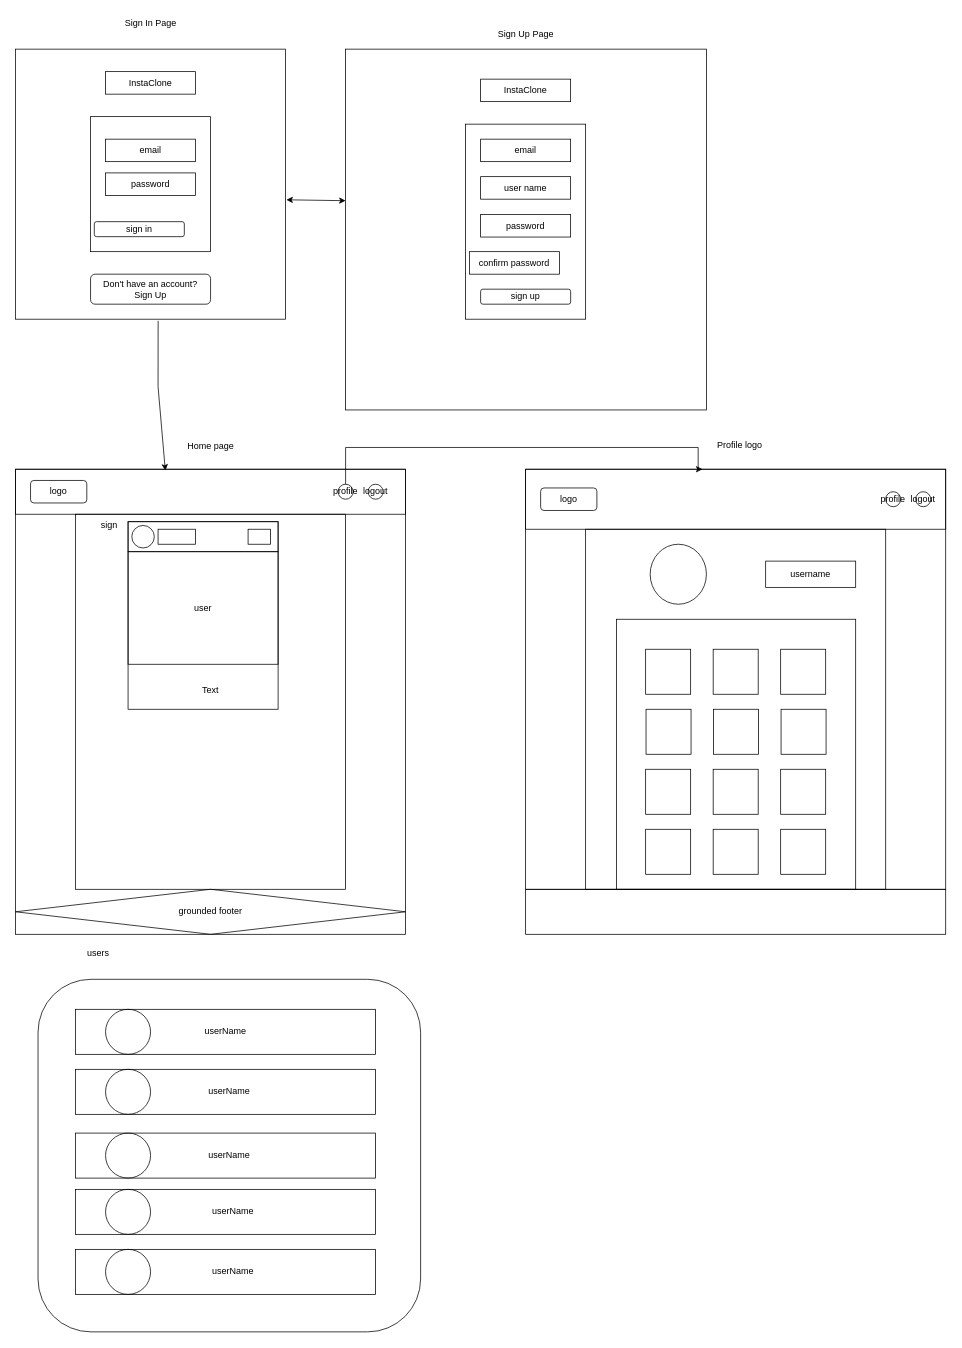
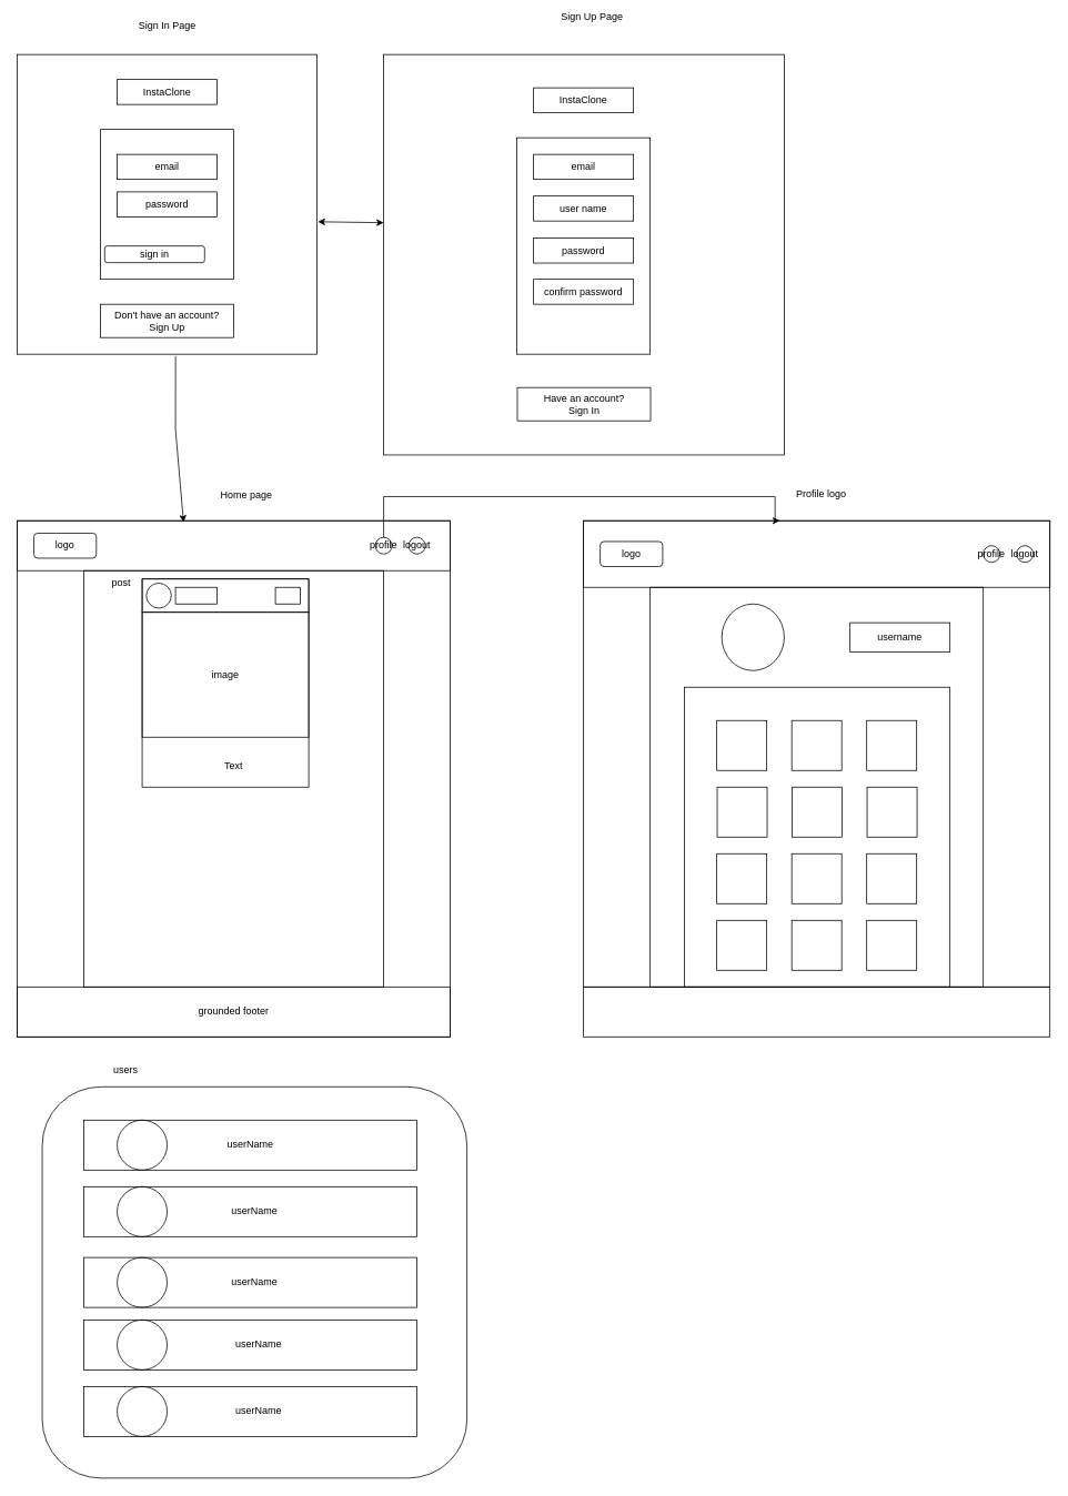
  <mxCell id="0" />
  <mxCell id="1" parent="0" />
  <mxCell id="2" value="" style="edgeStyle=orthogonalEdgeStyle;rounded=0;orthogonalLoop=1;jettySize=auto;html=1;strokeColor=none;startArrow=classic;startFill=1;" parent="1" source="3" target="12" edge="1"><mxGeometry relative="1" as="geometry" /></mxCell>
  <mxCell id="3" value="" style="whiteSpace=wrap;html=1;aspect=fixed;fillColor=none;" parent="1" vertex="1"><mxGeometry x="20" y="65" width="360" height="360" as="geometry" /></mxCell>
  <mxCell id="4" style="edgeStyle=orthogonalEdgeStyle;rounded=0;orthogonalLoop=1;jettySize=auto;html=1;exitX=0.5;exitY=1;exitDx=0;exitDy=0;" parent="1" source="3" target="3" edge="1"><mxGeometry relative="1" as="geometry" /></mxCell>
  <mxCell id="5" value="Sign In Page" style="text;html=1;align=center;verticalAlign=middle;resizable=0;points=[];autosize=1;strokeColor=none;fillColor=none;" parent="1" vertex="1"><mxGeometry x="160" y="20" width="80" height="20" as="geometry" /></mxCell>
  <mxCell id="6" value="" style="rounded=0;whiteSpace=wrap;html=1;fillColor=none;" parent="1" vertex="1"><mxGeometry x="120" y="155" width="160" height="180" as="geometry" /></mxCell>
  <mxCell id="7" value="InstaClone" style="rounded=0;whiteSpace=wrap;html=1;fillColor=none;" parent="1" vertex="1"><mxGeometry x="140" y="95" width="120" height="30" as="geometry" /></mxCell>
  <mxCell id="8" value="email" style="rounded=0;whiteSpace=wrap;html=1;fillColor=none;" parent="1" vertex="1"><mxGeometry x="140" y="185" width="120" height="30" as="geometry" /></mxCell>
  <mxCell id="9" value="password" style="rounded=0;whiteSpace=wrap;html=1;fillColor=none;" parent="1" vertex="1"><mxGeometry x="140" y="230" width="120" height="30" as="geometry" /></mxCell>
  <mxCell id="10" value="sign in" style="rounded=1;whiteSpace=wrap;html=1;fillColor=none;" parent="1" vertex="1"><mxGeometry x="125" y="295" width="120" height="20" as="geometry" /></mxCell>
- <mxCell id="11" value="Don't have an account? &lt;br&gt;Sign Up" style="whiteSpace=wrap;html=1;fillColor=none;rounded=1;" parent="1" vertex="1"><mxGeometry x="120" y="365" width="160" height="40" as="geometry" /></mxCell>
+ <mxCell id="11" value="Don't have an account? &lt;br&gt;Sign Up" style="rounded=0;whiteSpace=wrap;html=1;fillColor=none;" parent="1" vertex="1"><mxGeometry x="120" y="365" width="160" height="40" as="geometry" /></mxCell>
  <mxCell id="12" value="" style="whiteSpace=wrap;html=1;aspect=fixed;fillColor=none;" parent="1" vertex="1"><mxGeometry x="460" y="65" width="481" height="481" as="geometry" /></mxCell>
  <mxCell id="13" style="edgeStyle=orthogonalEdgeStyle;rounded=0;orthogonalLoop=1;jettySize=auto;html=1;exitX=0.5;exitY=1;exitDx=0;exitDy=0;" parent="1" source="12" target="12" edge="1"><mxGeometry relative="1" as="geometry" /></mxCell>
- <mxCell id="14" value="Sign Up Page" style="text;html=1;align=center;verticalAlign=middle;resizable=0;points=[];autosize=1;strokeColor=none;fillColor=none;" parent="1" vertex="1"><mxGeometry x="655" y="35" width="90" height="20" as="geometry" /></mxCell>
+ <mxCell id="14" value="Sign Up Page" style="text;html=1;align=center;verticalAlign=middle;resizable=0;points=[];autosize=1;strokeColor=none;fillColor=none;" parent="1" vertex="1"><mxGeometry x="665" y="10" width="90" height="20" as="geometry" /></mxCell>
  <mxCell id="15" value="" style="rounded=0;whiteSpace=wrap;html=1;fillColor=none;" parent="1" vertex="1"><mxGeometry x="620" y="165" width="160" height="260" as="geometry" /></mxCell>
  <mxCell id="16" value="InstaClone" style="rounded=0;whiteSpace=wrap;html=1;fillColor=none;" parent="1" vertex="1"><mxGeometry x="640" y="105" width="120" height="30" as="geometry" /></mxCell>
  <mxCell id="17" value="email" style="rounded=0;whiteSpace=wrap;html=1;fillColor=none;" parent="1" vertex="1"><mxGeometry x="640" y="185" width="120" height="30" as="geometry" /></mxCell>
  <mxCell id="18" value="password" style="rounded=0;whiteSpace=wrap;html=1;fillColor=none;" parent="1" vertex="1"><mxGeometry x="640" y="285.5" width="120" height="30" as="geometry" /></mxCell>
- <mxCell id="19" value="sign up" style="rounded=1;whiteSpace=wrap;html=1;fillColor=none;" parent="1" vertex="1"><mxGeometry x="640" y="385" width="120" height="20" as="geometry" /></mxCell>
- <mxCell id="21" value="confirm password" style="rounded=0;whiteSpace=wrap;html=1;fillColor=none;" parent="1" vertex="1"><mxGeometry x="625" y="335" width="120" height="30" as="geometry" /></mxCell>
+ <mxCell id="20" value="Have an account? &lt;br&gt;Sign In" style="rounded=0;whiteSpace=wrap;html=1;fillColor=none;" parent="1" vertex="1"><mxGeometry x="620.5" y="465" width="160" height="40" as="geometry" /></mxCell>
+ <mxCell id="21" value="confirm password" style="rounded=0;whiteSpace=wrap;html=1;fillColor=none;" parent="1" vertex="1"><mxGeometry x="640" y="335" width="120" height="30" as="geometry" /></mxCell>
  <mxCell id="22" value="user name" style="rounded=0;whiteSpace=wrap;html=1;fillColor=none;" parent="1" vertex="1"><mxGeometry x="640" y="235" width="120" height="30" as="geometry" /></mxCell>
  <mxCell id="23" value="" style="rounded=0;whiteSpace=wrap;html=1;fillColor=none;" parent="1" vertex="1"><mxGeometry x="20" y="625" width="520" height="620" as="geometry" /></mxCell>
- <mxCell id="24" value="Home page" style="text;html=1;align=center;verticalAlign=middle;resizable=0;points=[];autosize=1;strokeColor=none;fillColor=none;" parent="1" vertex="1"><mxGeometry x="240" y="585" width="80" height="20" as="geometry" /></mxCell>
+ <mxCell id="24" value="Home page" style="text;html=1;align=center;verticalAlign=middle;resizable=0;points=[];autosize=1;strokeColor=none;fillColor=none;" parent="1" vertex="1"><mxGeometry x="255" y="585" width="80" height="20" as="geometry" /></mxCell>
  <mxCell id="25" value="" style="endArrow=classic;startArrow=classic;html=1;rounded=0;entryX=0;entryY=0.42;entryDx=0;entryDy=0;entryPerimeter=0;exitX=1.003;exitY=0.558;exitDx=0;exitDy=0;exitPerimeter=0;" parent="1" source="3" target="12" edge="1"><mxGeometry width="50" height="50" relative="1" as="geometry"><mxPoint x="390" y="264" as="sourcePoint" /><mxPoint x="430" y="210" as="targetPoint" /></mxGeometry></mxCell>
  <mxCell id="26" value="" style="endArrow=classic;html=1;rounded=0;entryX=0.384;entryY=0.003;entryDx=0;entryDy=0;entryPerimeter=0;exitX=0.528;exitY=1.006;exitDx=0;exitDy=0;exitPerimeter=0;" parent="1" source="3" target="23" edge="1"><mxGeometry width="50" height="50" relative="1" as="geometry"><mxPoint x="212" y="435" as="sourcePoint" /><mxPoint x="450" y="455" as="targetPoint" /><Array as="points"><mxPoint x="210" y="515" /></Array></mxGeometry></mxCell>
  <mxCell id="27" value="" style="rounded=0;whiteSpace=wrap;html=1;fillColor=none;" parent="1" vertex="1"><mxGeometry x="20" y="625" width="520" height="60" as="geometry" /></mxCell>
  <mxCell id="28" value="logout" style="ellipse;whiteSpace=wrap;html=1;fillColor=none;" parent="1" vertex="1"><mxGeometry x="490" y="645" width="20" height="20" as="geometry" /></mxCell>
  <mxCell id="29" value="" style="edgeStyle=orthogonalEdgeStyle;rounded=0;orthogonalLoop=1;jettySize=auto;html=1;entryX=0.421;entryY=0;entryDx=0;entryDy=0;entryPerimeter=0;" parent="1" source="30" target="43" edge="1"><mxGeometry relative="1" as="geometry"><Array as="points"><mxPoint x="460" y="596" /><mxPoint x="930" y="596" /><mxPoint x="930" y="625" /></Array></mxGeometry></mxCell>
  <mxCell id="30" value="profile" style="ellipse;whiteSpace=wrap;html=1;fillColor=none;" parent="1" vertex="1"><mxGeometry x="450" y="645" width="20" height="20" as="geometry" /></mxCell>
  <mxCell id="31" value="logo" style="rounded=1;whiteSpace=wrap;html=1;fillColor=none;" parent="1" vertex="1"><mxGeometry x="40" y="640" width="75" height="30" as="geometry" /></mxCell>
  <mxCell id="32" value="" style="rounded=0;whiteSpace=wrap;html=1;fillColor=none;" parent="1" vertex="1"><mxGeometry x="100" y="685" width="360" height="500" as="geometry" /></mxCell>
- <mxCell id="33" value="grounded&amp;nbsp;footer" style="rhombus;whiteSpace=wrap;html=1;fillColor=none;" parent="1" vertex="1"><mxGeometry x="20" y="1185" width="520" height="60" as="geometry" /></mxCell>
+ <mxCell id="33" value="grounded&amp;nbsp;footer" style="rounded=0;whiteSpace=wrap;html=1;fillColor=none;" parent="1" vertex="1"><mxGeometry x="20" y="1185" width="520" height="60" as="geometry" /></mxCell>
  <mxCell id="34" value="" style="rounded=0;whiteSpace=wrap;html=1;fillColor=none;" parent="1" vertex="1"><mxGeometry x="170" y="695" width="200" height="250" as="geometry" /></mxCell>
- <mxCell id="35" value="sign" style="text;html=1;strokeColor=none;fillColor=none;align=center;verticalAlign=middle;whiteSpace=wrap;rounded=0;" parent="1" vertex="1"><mxGeometry x="115" y="685" width="60" height="30" as="geometry" /></mxCell>
+ <mxCell id="35" value="post" style="text;html=1;strokeColor=none;fillColor=none;align=center;verticalAlign=middle;whiteSpace=wrap;rounded=0;" parent="1" vertex="1"><mxGeometry x="115" y="685" width="60" height="30" as="geometry" /></mxCell>
  <mxCell id="36" value="" style="rounded=0;whiteSpace=wrap;html=1;fillColor=none;" parent="1" vertex="1"><mxGeometry x="170" y="695" width="200" height="40" as="geometry" /></mxCell>
  <mxCell id="37" value="" style="ellipse;whiteSpace=wrap;html=1;fillColor=none;" parent="1" vertex="1"><mxGeometry x="175" y="700" width="30" height="30" as="geometry" /></mxCell>
  <mxCell id="38" value="" style="rounded=0;whiteSpace=wrap;html=1;fillColor=none;" parent="1" vertex="1"><mxGeometry x="210" y="705" width="50" height="20" as="geometry" /></mxCell>
  <mxCell id="39" value="" style="rounded=0;whiteSpace=wrap;html=1;fillColor=none;" parent="1" vertex="1"><mxGeometry x="330" y="705" width="30" height="20" as="geometry" /></mxCell>
- <mxCell id="40" value="user" style="rounded=0;whiteSpace=wrap;html=1;fillColor=none;" parent="1" vertex="1"><mxGeometry x="170" y="735" width="200" height="150" as="geometry" /></mxCell>
+ <mxCell id="40" value="image" style="rounded=0;whiteSpace=wrap;html=1;fillColor=none;" parent="1" vertex="1"><mxGeometry x="170" y="735" width="200" height="150" as="geometry" /></mxCell>
  <mxCell id="41" value="Text" style="text;html=1;strokeColor=none;fillColor=none;align=center;verticalAlign=middle;whiteSpace=wrap;rounded=0;" parent="1" vertex="1"><mxGeometry x="250" y="905" width="60" height="30" as="geometry" /></mxCell>
  <mxCell id="42" value="" style="whiteSpace=wrap;html=1;aspect=fixed;fillColor=none;" parent="1" vertex="1"><mxGeometry x="700" y="625" width="560" height="560" as="geometry" /></mxCell>
  <mxCell id="43" value="" style="rounded=0;whiteSpace=wrap;html=1;fillColor=none;" parent="1" vertex="1"><mxGeometry x="700" y="625" width="560" height="80" as="geometry" /></mxCell>
  <mxCell id="44" value="logout" style="ellipse;whiteSpace=wrap;html=1;fillColor=none;" parent="1" vertex="1"><mxGeometry x="1220" y="655" width="20" height="20" as="geometry" /></mxCell>
  <mxCell id="45" value="profile" style="ellipse;whiteSpace=wrap;html=1;fillColor=none;" parent="1" vertex="1"><mxGeometry x="1180" y="655" width="20" height="20" as="geometry" /></mxCell>
  <mxCell id="46" value="logo" style="rounded=1;whiteSpace=wrap;html=1;fillColor=none;" parent="1" vertex="1"><mxGeometry x="720" y="650" width="75" height="30" as="geometry" /></mxCell>
  <mxCell id="47" value="Profile logo" style="text;html=1;strokeColor=none;fillColor=none;align=center;verticalAlign=middle;whiteSpace=wrap;rounded=0;" parent="1" vertex="1"><mxGeometry x="941" y="580" width="89" height="25" as="geometry" /></mxCell>
  <mxCell id="48" value="" style="rounded=0;whiteSpace=wrap;html=1;fillColor=none;" parent="1" vertex="1"><mxGeometry x="700" y="1185" width="560" height="60" as="geometry" /></mxCell>
  <mxCell id="49" value="" style="rounded=0;whiteSpace=wrap;html=1;fillColor=none;" parent="1" vertex="1"><mxGeometry x="780" y="705" width="400" height="480" as="geometry" /></mxCell>
  <mxCell id="50" value="" style="ellipse;whiteSpace=wrap;html=1;fillColor=none;" parent="1" vertex="1"><mxGeometry x="866" y="725" width="75" height="80" as="geometry" /></mxCell>
  <mxCell id="51" value="username" style="rounded=0;whiteSpace=wrap;html=1;fillColor=none;" parent="1" vertex="1"><mxGeometry x="1020" y="747.5" width="120" height="35" as="geometry" /></mxCell>
  <mxCell id="52" value="" style="rounded=0;whiteSpace=wrap;html=1;fillColor=none;" parent="1" vertex="1"><mxGeometry x="821" y="825" width="319" height="360" as="geometry" /></mxCell>
  <mxCell id="53" value="" style="rounded=0;whiteSpace=wrap;html=1;fillColor=none;" parent="1" vertex="1"><mxGeometry x="860" y="865" width="60" height="60" as="geometry" /></mxCell>
  <mxCell id="54" value="" style="rounded=0;whiteSpace=wrap;html=1;fillColor=none;" parent="1" vertex="1"><mxGeometry x="1040" y="865" width="60" height="60" as="geometry" /></mxCell>
  <mxCell id="55" value="" style="rounded=0;whiteSpace=wrap;html=1;fillColor=none;" parent="1" vertex="1"><mxGeometry x="950" y="865" width="60" height="60" as="geometry" /></mxCell>
  <mxCell id="56" value="" style="rounded=0;whiteSpace=wrap;html=1;fillColor=none;" parent="1" vertex="1"><mxGeometry x="860.5" y="945" width="60" height="60" as="geometry" /></mxCell>
  <mxCell id="57" value="" style="rounded=0;whiteSpace=wrap;html=1;fillColor=none;" parent="1" vertex="1"><mxGeometry x="1040.5" y="945" width="60" height="60" as="geometry" /></mxCell>
  <mxCell id="58" value="" style="rounded=0;whiteSpace=wrap;html=1;fillColor=none;" parent="1" vertex="1"><mxGeometry x="950.5" y="945" width="60" height="60" as="geometry" /></mxCell>
  <mxCell id="59" value="" style="rounded=0;whiteSpace=wrap;html=1;fillColor=none;" parent="1" vertex="1"><mxGeometry x="860" y="1025" width="60" height="60" as="geometry" /></mxCell>
  <mxCell id="60" value="" style="rounded=0;whiteSpace=wrap;html=1;fillColor=none;" parent="1" vertex="1"><mxGeometry x="1040" y="1025" width="60" height="60" as="geometry" /></mxCell>
  <mxCell id="61" value="" style="rounded=0;whiteSpace=wrap;html=1;fillColor=none;" parent="1" vertex="1"><mxGeometry x="950" y="1025" width="60" height="60" as="geometry" /></mxCell>
  <mxCell id="62" value="" style="rounded=0;whiteSpace=wrap;html=1;fillColor=none;" parent="1" vertex="1"><mxGeometry x="860" y="1105" width="60" height="60" as="geometry" /></mxCell>
  <mxCell id="63" value="" style="rounded=0;whiteSpace=wrap;html=1;fillColor=none;" parent="1" vertex="1"><mxGeometry x="1040" y="1105" width="60" height="60" as="geometry" /></mxCell>
  <mxCell id="64" value="" style="rounded=0;whiteSpace=wrap;html=1;fillColor=none;" parent="1" vertex="1"><mxGeometry x="950" y="1105" width="60" height="60" as="geometry" /></mxCell>
  <mxCell id="65" value="" style="rounded=1;whiteSpace=wrap;html=1;fillColor=none;" parent="1" vertex="1"><mxGeometry x="50" y="1305" width="510" height="470" as="geometry" /></mxCell>
- <mxCell id="66" value="users" style="text;html=1;align=center;verticalAlign=middle;resizable=0;points=[];autosize=1;strokeColor=none;fillColor=none;" parent="1" vertex="1"><mxGeometry x="110" y="1260" width="40" height="20" as="geometry" /></mxCell>
+ <mxCell id="66" value="users" style="text;html=1;align=center;verticalAlign=middle;resizable=0;points=[];autosize=1;strokeColor=none;fillColor=none;" parent="1" vertex="1"><mxGeometry x="130" y="1275" width="40" height="20" as="geometry" /></mxCell>
  <mxCell id="67" value="" style="rounded=0;whiteSpace=wrap;html=1;fillColor=none;" parent="1" vertex="1"><mxGeometry x="100" y="1345" width="400" height="60" as="geometry" /></mxCell>
  <mxCell id="68" value="" style="rounded=0;whiteSpace=wrap;html=1;fillColor=none;" parent="1" vertex="1"><mxGeometry x="100" y="1665" width="400" height="60" as="geometry" /></mxCell>
  <mxCell id="69" value="" style="rounded=0;whiteSpace=wrap;html=1;fillColor=none;" parent="1" vertex="1"><mxGeometry x="100" y="1585" width="400" height="60" as="geometry" /></mxCell>
  <mxCell id="70" value="" style="rounded=0;whiteSpace=wrap;html=1;fillColor=none;" parent="1" vertex="1"><mxGeometry x="100" y="1510" width="400" height="60" as="geometry" /></mxCell>
  <mxCell id="71" value="" style="rounded=0;whiteSpace=wrap;html=1;fillColor=none;" parent="1" vertex="1"><mxGeometry x="100" y="1425" width="400" height="60" as="geometry" /></mxCell>
  <mxCell id="72" value="" style="ellipse;whiteSpace=wrap;html=1;fillColor=none;" parent="1" vertex="1"><mxGeometry x="140" y="1345" width="60" height="60" as="geometry" /></mxCell>
  <mxCell id="73" value="userName" style="text;html=1;strokeColor=none;fillColor=none;align=center;verticalAlign=middle;whiteSpace=wrap;rounded=0;" parent="1" vertex="1"><mxGeometry x="270" y="1360" width="60" height="30" as="geometry" /></mxCell>
  <mxCell id="74" value="" style="ellipse;whiteSpace=wrap;html=1;fillColor=none;" parent="1" vertex="1"><mxGeometry x="140" y="1425" width="60" height="60" as="geometry" /></mxCell>
  <mxCell id="75" value="" style="ellipse;whiteSpace=wrap;html=1;fillColor=none;" parent="1" vertex="1"><mxGeometry x="140" y="1510" width="60" height="60" as="geometry" /></mxCell>
  <mxCell id="76" value="" style="ellipse;whiteSpace=wrap;html=1;fillColor=none;" parent="1" vertex="1"><mxGeometry x="140" y="1585" width="60" height="60" as="geometry" /></mxCell>
  <mxCell id="77" value="" style="ellipse;whiteSpace=wrap;html=1;fillColor=none;" parent="1" vertex="1"><mxGeometry x="140" y="1665" width="60" height="60" as="geometry" /></mxCell>
  <mxCell id="78" value="userName" style="text;html=1;strokeColor=none;fillColor=none;align=center;verticalAlign=middle;whiteSpace=wrap;rounded=0;" parent="1" vertex="1"><mxGeometry x="275" y="1440" width="60" height="30" as="geometry" /></mxCell>
  <mxCell id="79" value="userName" style="text;html=1;strokeColor=none;fillColor=none;align=center;verticalAlign=middle;whiteSpace=wrap;rounded=0;" parent="1" vertex="1"><mxGeometry x="275" y="1525" width="60" height="30" as="geometry" /></mxCell>
  <mxCell id="80" value="userName" style="text;html=1;strokeColor=none;fillColor=none;align=center;verticalAlign=middle;whiteSpace=wrap;rounded=0;" parent="1" vertex="1"><mxGeometry x="280" y="1600" width="60" height="30" as="geometry" /></mxCell>
  <mxCell id="81" value="userName" style="text;html=1;strokeColor=none;fillColor=none;align=center;verticalAlign=middle;whiteSpace=wrap;rounded=0;" parent="1" vertex="1"><mxGeometry x="280" y="1680" width="60" height="30" as="geometry" /></mxCell>
